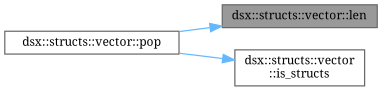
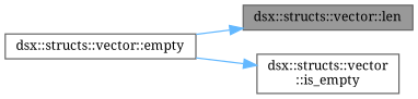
  digraph {
    fontname="Noto Serif"
    rankdir=RL
    node [color=grey40 fillcolor=white fontname="Noto Serif" fontsize=10 shape=box style=filled]
    edge [color=steelblue1 dir=back fontname="Noto Serif" fontsize=10 labelfontname=Helvetica labelfontsize=10 style=solid]
    n1 [color=gray40 fillcolor=grey60 fontcolor=black height=0.2 label="dsx::structs::vector::len" width=0.4]
-   n2 [height=0.2 label="dsx::structs::vector::pop" width=0.4]
-   n3 [height=0.2 label="dsx::structs::vector\l::is_structs" width=0.4]
+   n2 [height=0.2 label="dsx::structs::vector::empty" width=0.4]
+   n3 [height=0.2 label="dsx::structs::vector\l::is_empty" width=0.4]
    n1 -> n2
    n3 -> n2
  }
